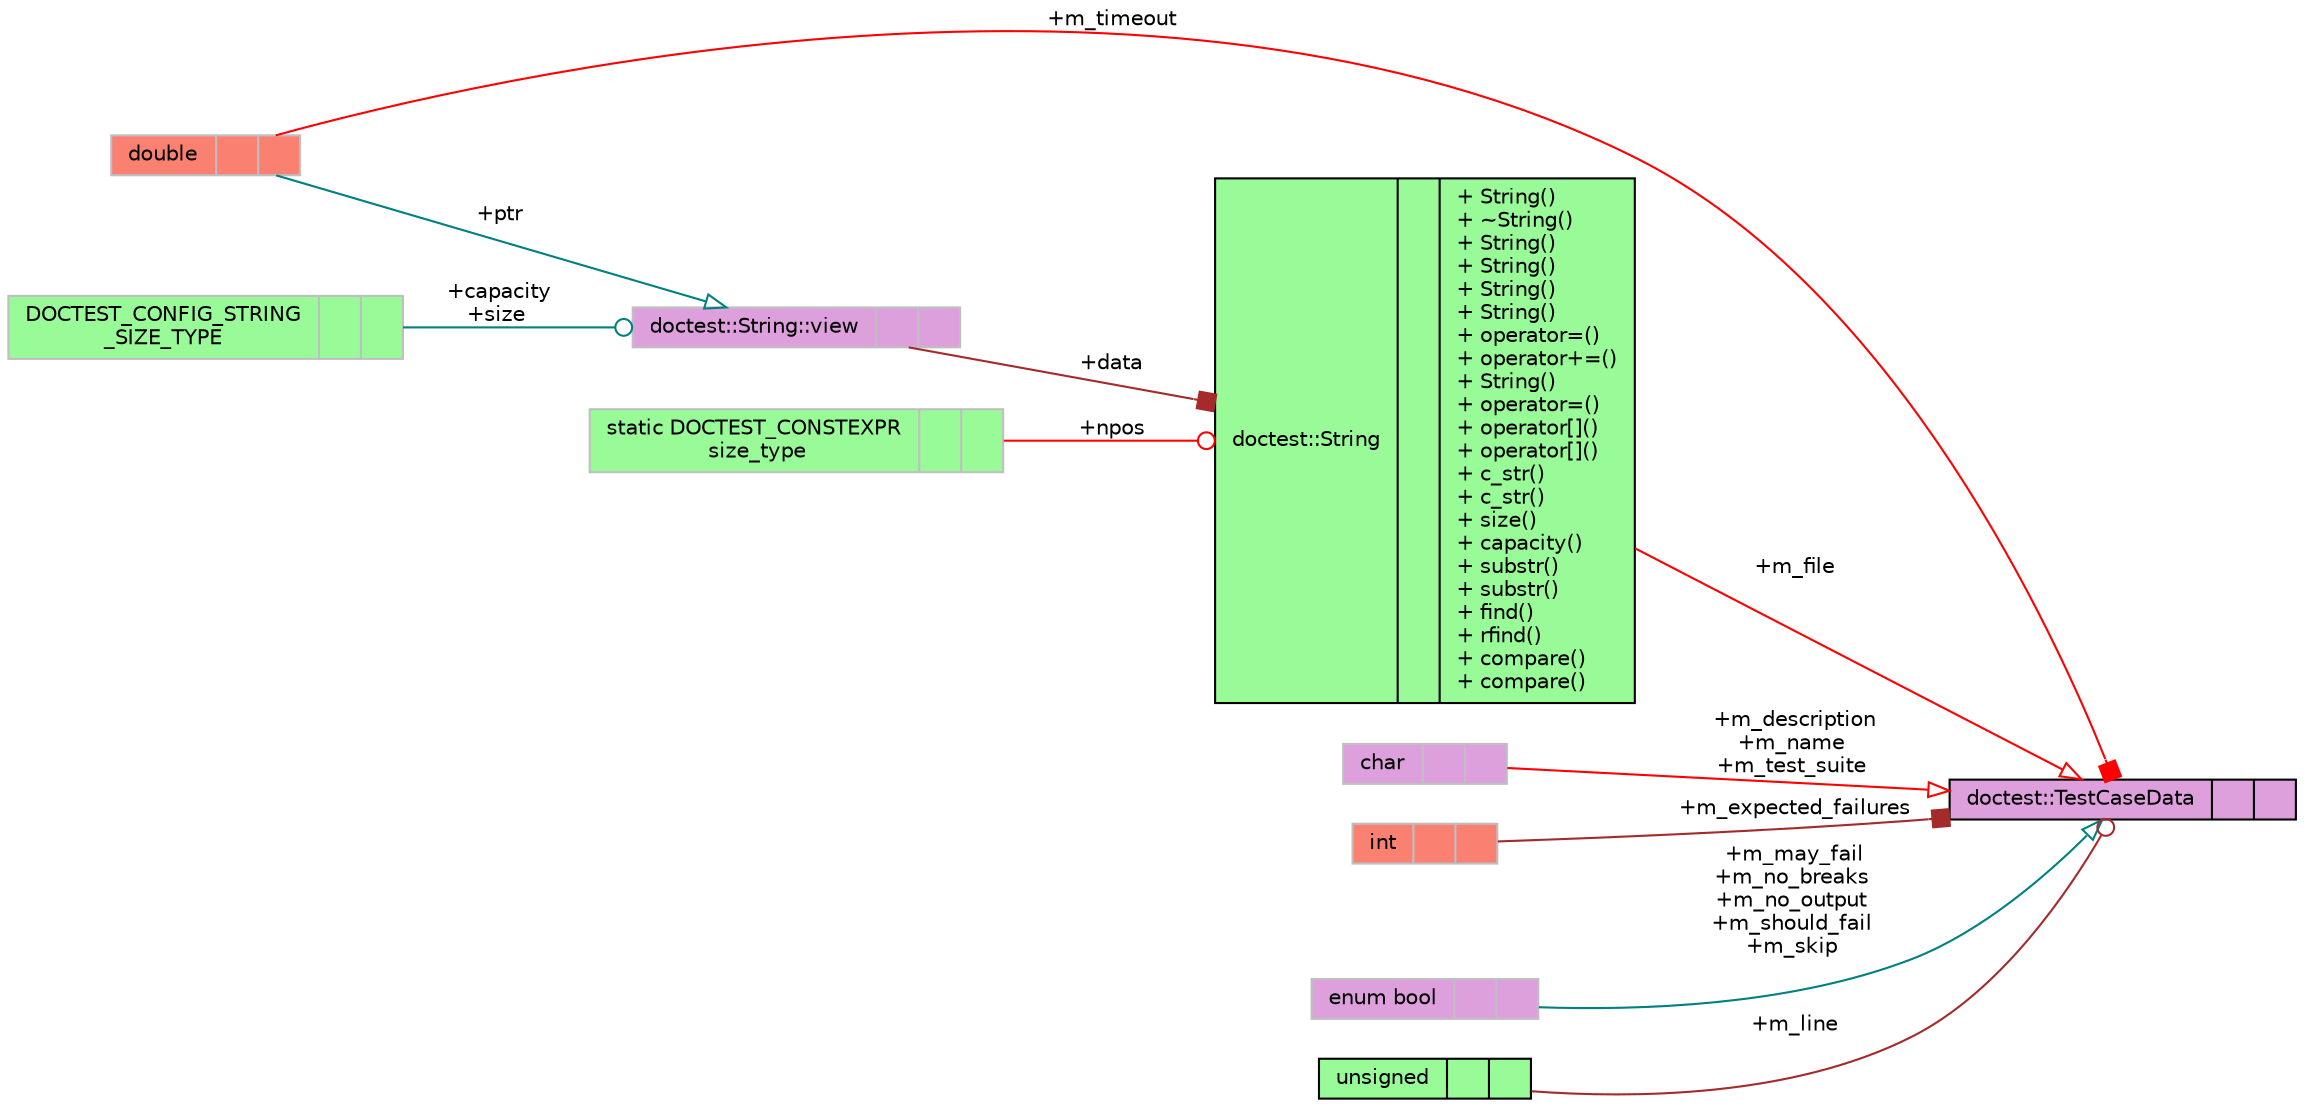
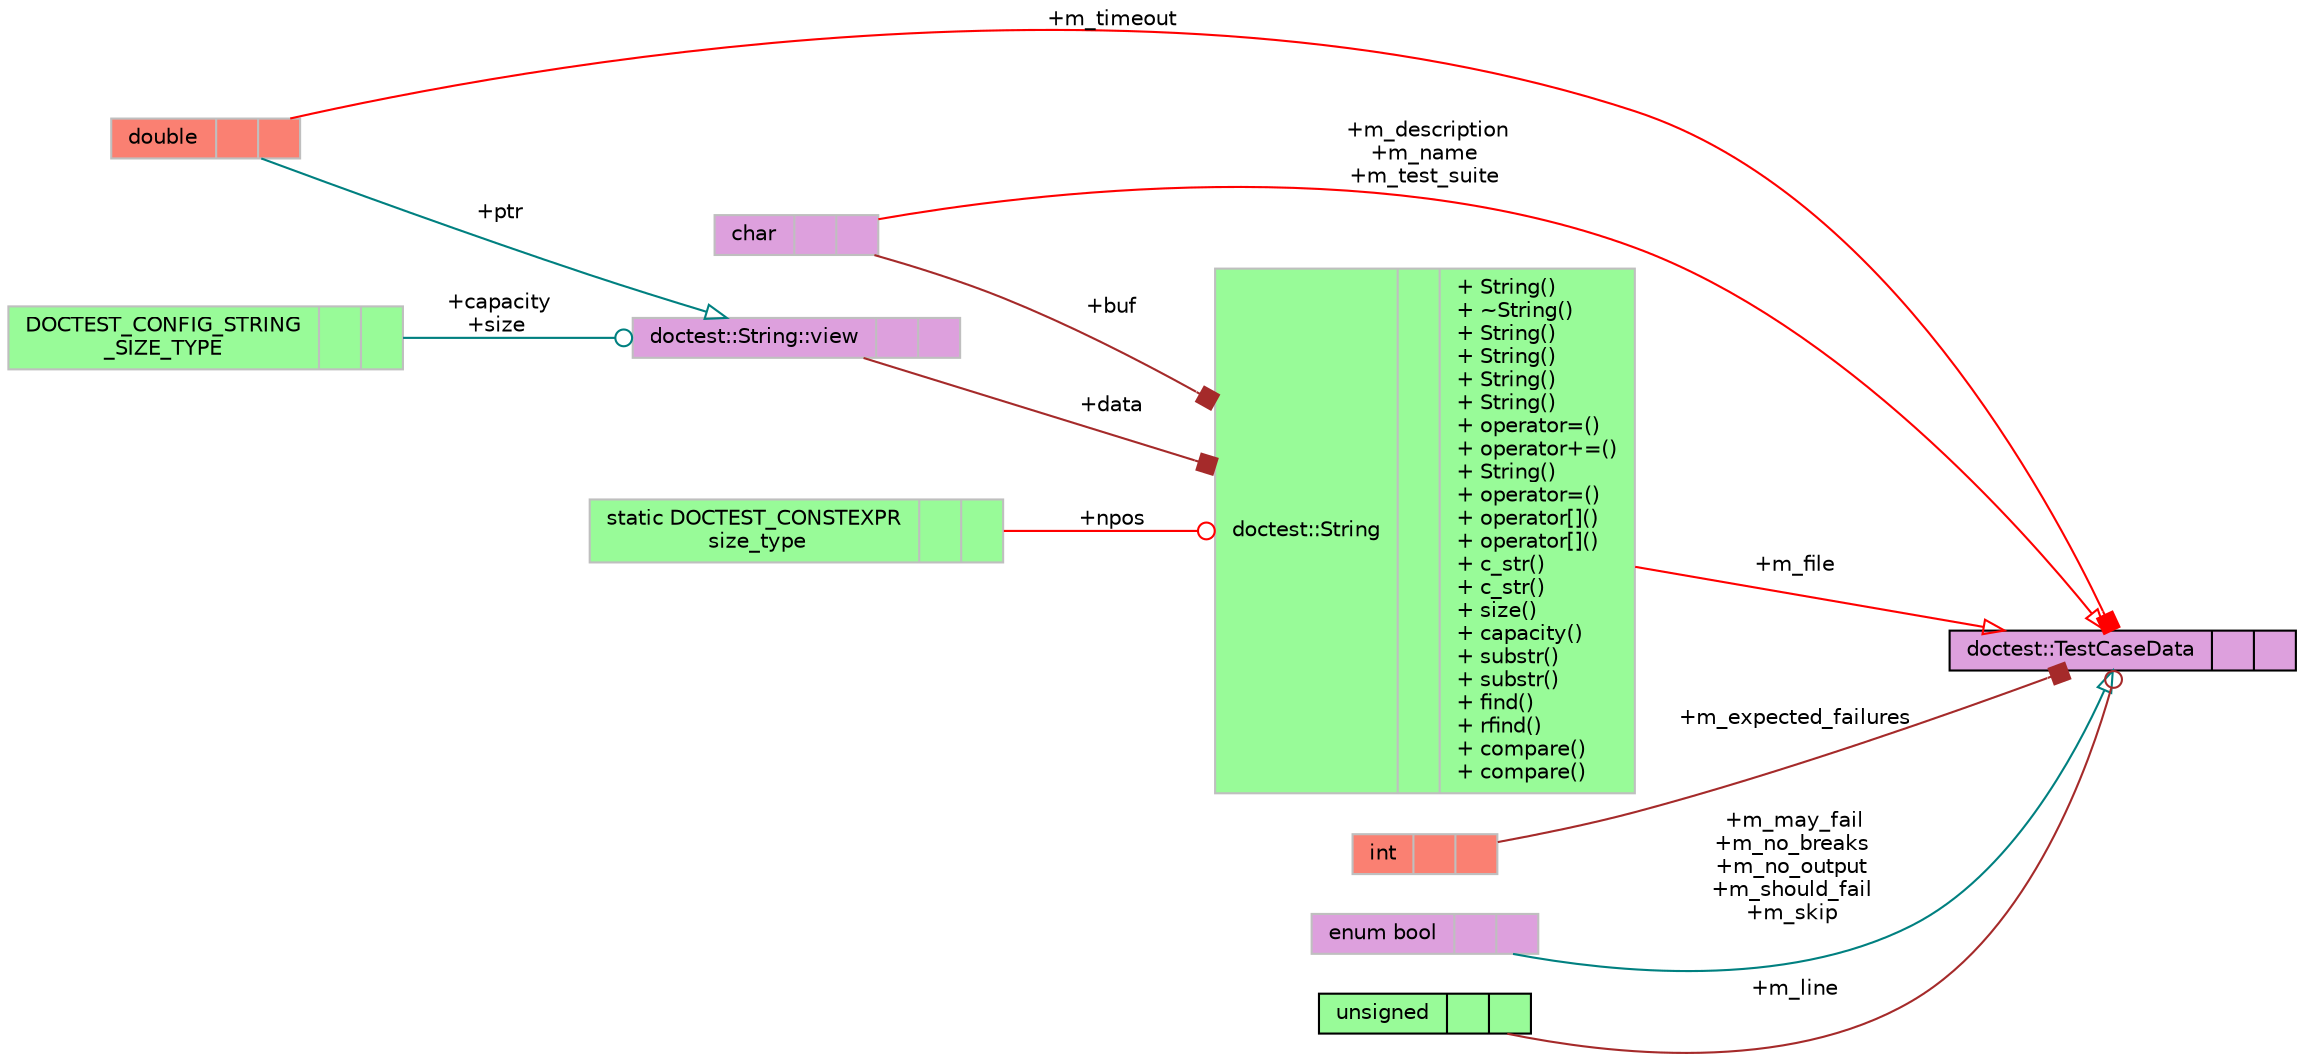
  digraph {
    rankdir=LR
    node [color=grey75 fillcolor=plum fontname=Helvetica fontsize=10 shape=record style=filled]
    edge [arrowhead=box color=red fontname=Helvetica fontsize=10 labelfontname=Helvetica labelfontsize=10 style=solid]
    n1 [color=black fontcolor=black height=0.2 label="{doctest::TestCaseData\n||}" width=0.4]
    n2 [fillcolor=salmon height=0.2 label="{double\n||}" width=0.4]
    n3 [height=0.2 label="{doctest::String::view\n||}" width=0.4]
    n4 [height=0.2 label="{char\n||}" width=0.4]
-   n5 [color=black fillcolor=palegreen height=0.2 label="{doctest::String\n||+ String()\l+ ~String()\l+ String()\l+ String()\l+ String()\l+ String()\l+ operator=()\l+ operator+=()\l+ String()\l+ operator=()\l+ operator[]()\l+ operator[]()\l+ c_str()\l+ c_str()\l+ size()\l+ capacity()\l+ substr()\l+ substr()\l+ find()\l+ rfind()\l+ compare()\l+ compare()\l}" width=0.4]
+   n5 [fillcolor=palegreen height=0.2 label="{doctest::String\n||+ String()\l+ ~String()\l+ String()\l+ String()\l+ String()\l+ String()\l+ operator=()\l+ operator+=()\l+ String()\l+ operator=()\l+ operator[]()\l+ operator[]()\l+ c_str()\l+ c_str()\l+ size()\l+ capacity()\l+ substr()\l+ substr()\l+ find()\l+ rfind()\l+ compare()\l+ compare()\l}" width=0.4]
    n6 [fillcolor=palegreen height=0.2 label="{static DOCTEST_CONSTEXPR\l size_type\n||}" width=0.4]
    n7 [fillcolor=palegreen height=0.2 label="{DOCTEST_CONFIG_STRING\l_SIZE_TYPE\n||}" width=0.4]
    n8 [fillcolor=salmon height=0.2 label="{int\n||}" width=0.4]
    n9 [height=0.2 label="{enum bool\n||}" width=0.4]
    n10 [color=black fillcolor=palegreen height=0.2 label="{unsigned\n||}" width=0.4]
    n2 -> n1 [label=" +m_timeout"]
    n2 -> n3 [arrowhead=onormal color=teal label=" +ptr"]
    n3 -> n5 [color=brown label=" +data"]
    n4 -> n1 [arrowhead=onormal label=" +m_description\n+m_name\n+m_test_suite"]
+   n4 -> n5 [color=brown label=" +buf"]
    n5 -> n1 [arrowhead=onormal label=" +m_file"]
    n6 -> n5 [arrowhead=odot label=" +npos"]
    n7 -> n3 [arrowhead=odot color=teal label=" +capacity\n+size"]
    n8 -> n1 [color=brown label=" +m_expected_failures"]
    n9 -> n1 [arrowhead=onormal color=teal label=" +m_may_fail\n+m_no_breaks\n+m_no_output\n+m_should_fail\n+m_skip"]
    n10 -> n1 [arrowhead=odot color=brown label=" +m_line"]
  }
